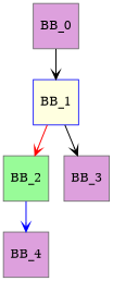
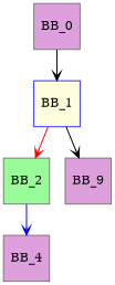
  digraph {
    fontname="Comic Sans MS"
    fontsize=20
    rankdir=TB
    node [color=gray40 fillcolor=plum shape=square style=filled]
    edge [arrowhead=vee arrowsize=1 color=black penwidth=1.2]
    BB_1 [color=blue fillcolor=lightyellow]
    BB_0
    BB_2 [fillcolor=palegreen]
-   BB_3
+   BB_3 [label=BB_9]
    BB_4
    BB_1 -> BB_2 [color=red]
    BB_1 -> BB_3
    BB_0 -> BB_1
    BB_2 -> BB_4 [color=blue]
  }
